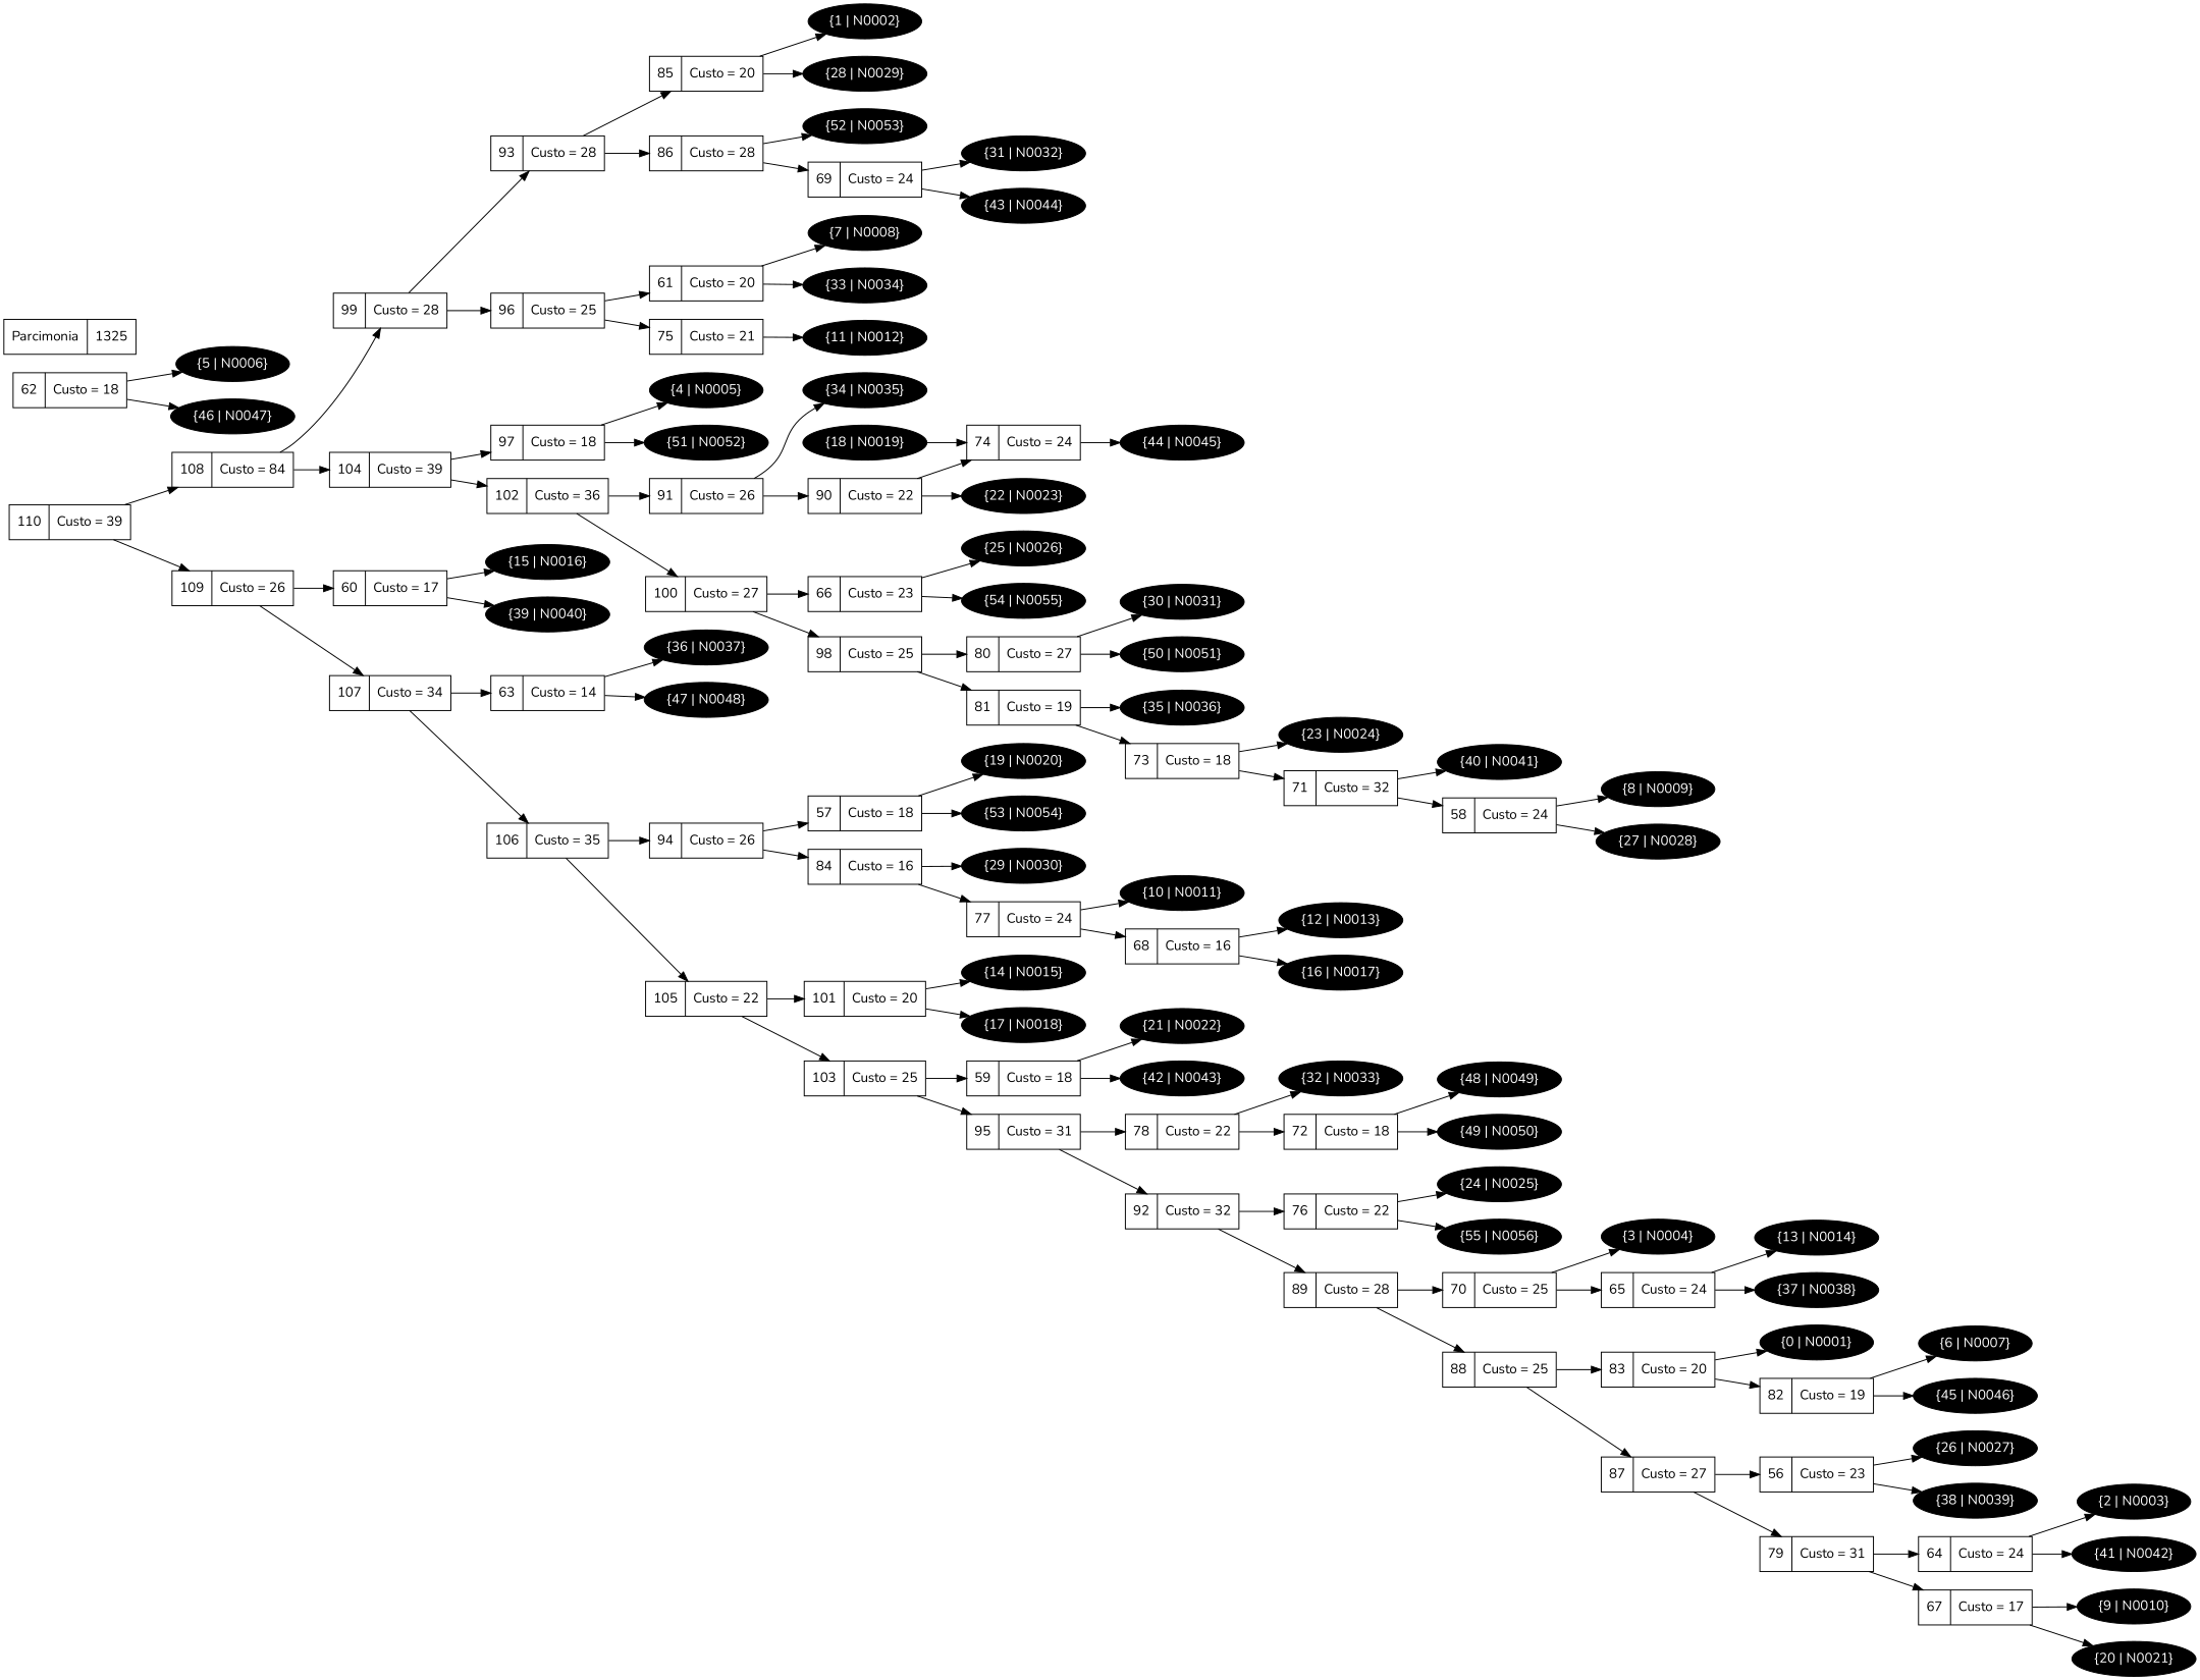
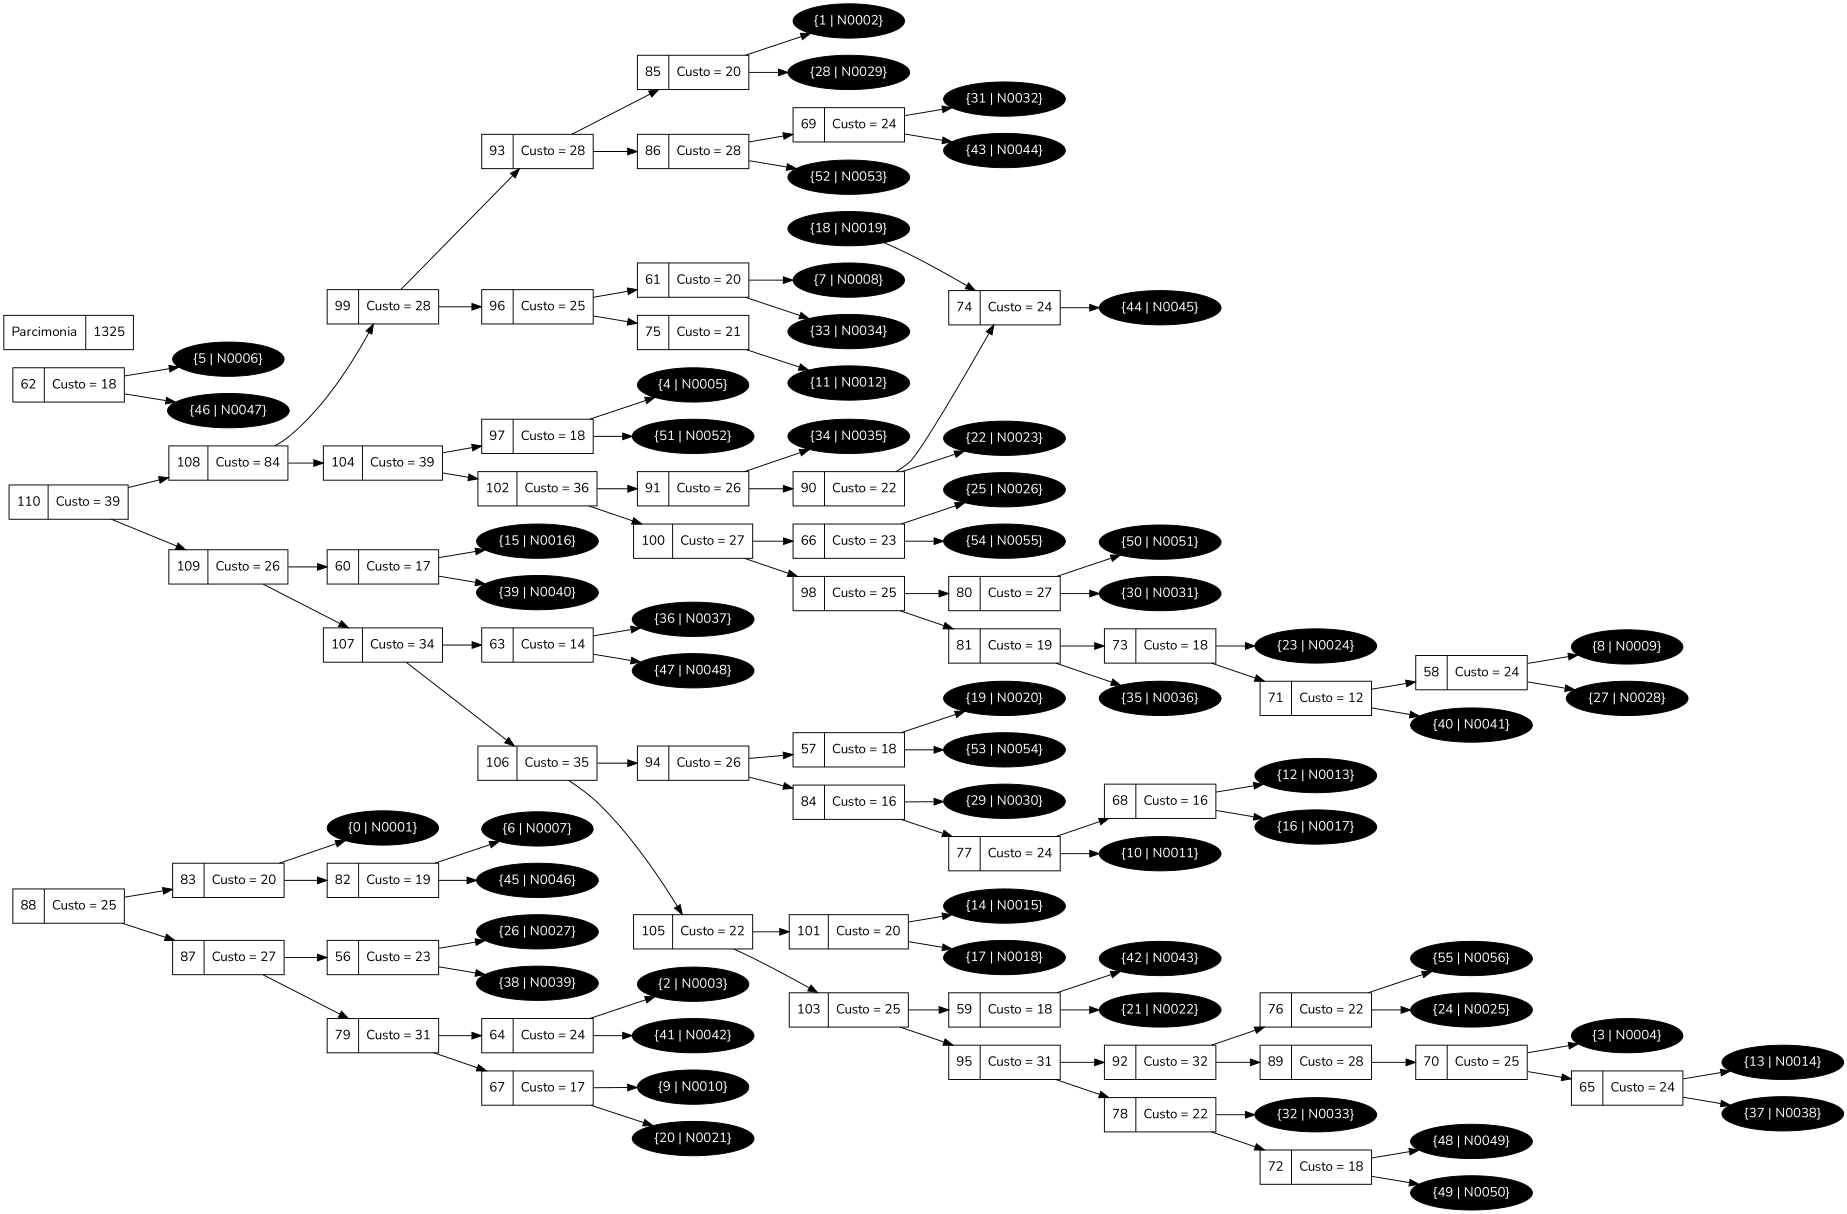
  digraph {
    fontname=Nunito
    rankdir=LR
    node [fontname=Nunito]
    edge [fontname=Nunito]
    n1 [color=black fontcolor=white fontsize=14 height=0.5 label="{0 | N0001}" style=filled]
    n2 [color=black fontcolor=white fontsize=14 height=0.5 label="{1 | N0002}" style=filled]
    n3 [color=black fontcolor=white fontsize=14 height=0.5 label="{2 | N0003}" style=filled]
    n4 [color=black fontcolor=white fontsize=14 height=0.5 label="{3 | N0004}" style=filled]
    n5 [color=black fontcolor=white fontsize=14 height=0.5 label="{4 | N0005}" style=filled]
    n6 [color=black fontcolor=white fontsize=14 height=0.5 label="{5 | N0006}" style=filled]
    n7 [color=black fontcolor=white fontsize=14 height=0.5 label="{6 | N0007}" style=filled]
    n8 [color=black fontcolor=white fontsize=14 height=0.5 label="{7 | N0008}" style=filled]
    n9 [color=black fontcolor=white fontsize=14 height=0.5 label="{8 | N0009}" style=filled]
    n10 [color=black fontcolor=white fontsize=14 height=0.5 label="{9 | N0010}" style=filled]
    n11 [color=black fontcolor=white fontsize=14 height=0.5 label="{10 | N0011}" style=filled]
    n12 [color=black fontcolor=white fontsize=14 height=0.5 label="{11 | N0012}" style=filled]
    n13 [color=black fontcolor=white fontsize=14 height=0.5 label="{12 | N0013}" style=filled]
    n14 [color=black fontcolor=white fontsize=14 height=0.5 label="{13 | N0014}" style=filled]
    n15 [color=black fontcolor=white fontsize=14 height=0.5 label="{14 | N0015}" style=filled]
    n16 [color=black fontcolor=white fontsize=14 height=0.5 label="{15 | N0016}" style=filled]
    n17 [color=black fontcolor=white fontsize=14 height=0.5 label="{16 | N0017}" style=filled]
    n18 [color=black fontcolor=white fontsize=14 height=0.5 label="{17 | N0018}" style=filled]
    n19 [color=black fontcolor=white fontsize=14 height=0.5 label="{18 | N0019}" style=filled]
    n20 [label="{74|Custo = 24}" shape=record]
    n21 [color=black fontcolor=white fontsize=14 height=0.5 label="{19 | N0020}" style=filled]
    n22 [color=black fontcolor=white fontsize=14 height=0.5 label="{20 | N0021}" style=filled]
    n23 [color=black fontcolor=white fontsize=14 height=0.5 label="{21 | N0022}" style=filled]
    n24 [color=black fontcolor=white fontsize=14 height=0.5 label="{22 | N0023}" style=filled]
    n25 [color=black fontcolor=white fontsize=14 height=0.5 label="{23 | N0024}" style=filled]
    n26 [color=black fontcolor=white fontsize=14 height=0.5 label="{24 | N0025}" style=filled]
    n27 [color=black fontcolor=white fontsize=14 height=0.5 label="{25 | N0026}" style=filled]
    n28 [color=black fontcolor=white fontsize=14 height=0.5 label="{26 | N0027}" style=filled]
    n29 [color=black fontcolor=white fontsize=14 height=0.5 label="{27 | N0028}" style=filled]
    n30 [color=black fontcolor=white fontsize=14 height=0.5 label="{28 | N0029}" style=filled]
    n31 [color=black fontcolor=white fontsize=14 height=0.5 label="{29 | N0030}" style=filled]
    n32 [color=black fontcolor=white fontsize=14 height=0.5 label="{30 | N0031}" style=filled]
    n33 [color=black fontcolor=white fontsize=14 height=0.5 label="{31 | N0032}" style=filled]
    n34 [color=black fontcolor=white fontsize=14 height=0.5 label="{32 | N0033}" style=filled]
    n35 [color=black fontcolor=white fontsize=14 height=0.5 label="{33 | N0034}" style=filled]
    n36 [color=black fontcolor=white fontsize=14 height=0.5 label="{34 | N0035}" style=filled]
    n37 [color=black fontcolor=white fontsize=14 height=0.5 label="{35 | N0036}" style=filled]
    n38 [color=black fontcolor=white fontsize=14 height=0.5 label="{36 | N0037}" style=filled]
    n39 [color=black fontcolor=white fontsize=14 height=0.5 label="{37 | N0038}" style=filled]
    n40 [color=black fontcolor=white fontsize=14 height=0.5 label="{38 | N0039}" style=filled]
    n41 [color=black fontcolor=white fontsize=14 height=0.5 label="{39 | N0040}" style=filled]
    n42 [color=black fontcolor=white fontsize=14 height=0.5 label="{40 | N0041}" style=filled]
    n43 [color=black fontcolor=white fontsize=14 height=0.5 label="{41 | N0042}" style=filled]
    n44 [color=black fontcolor=white fontsize=14 height=0.5 label="{42 | N0043}" style=filled]
    n45 [color=black fontcolor=white fontsize=14 height=0.5 label="{43 | N0044}" style=filled]
    n46 [color=black fontcolor=white fontsize=14 height=0.5 label="{44 | N0045}" style=filled]
    n47 [color=black fontcolor=white fontsize=14 height=0.5 label="{45 | N0046}" style=filled]
    n48 [color=black fontcolor=white fontsize=14 height=0.5 label="{46 | N0047}" style=filled]
    n49 [color=black fontcolor=white fontsize=14 height=0.5 label="{47 | N0048}" style=filled]
    n50 [color=black fontcolor=white fontsize=14 height=0.5 label="{48 | N0049}" style=filled]
    n51 [color=black fontcolor=white fontsize=14 height=0.5 label="{49 | N0050}" style=filled]
    n52 [color=black fontcolor=white fontsize=14 height=0.5 label="{50 | N0051}" style=filled]
    n53 [color=black fontcolor=white fontsize=14 height=0.5 label="{51 | N0052}" style=filled]
    n54 [color=black fontcolor=white fontsize=14 height=0.5 label="{52 | N0053}" style=filled]
    n55 [color=black fontcolor=white fontsize=14 height=0.5 label="{53 | N0054}" style=filled]
    n56 [color=black fontcolor=white fontsize=14 height=0.5 label="{54 | N0055}" style=filled]
    n57 [color=black fontcolor=white fontsize=14 height=0.5 label="{55 | N0056}" style=filled]
    n58 [label="{56|Custo = 23}" shape=record]
    n59 [label="{57|Custo = 18}" shape=record]
    n60 [label="{58|Custo = 24}" shape=record]
    n61 [label="{59|Custo = 18}" shape=record]
    n62 [label="{60|Custo = 17}" shape=record]
    n63 [label="{61|Custo = 20}" shape=record]
    n64 [label="{62|Custo = 18}" shape=record]
    n65 [label="{63|Custo = 14}" shape=record]
    n66 [label="{64|Custo = 24}" shape=record]
    n67 [label="{65|Custo = 24}" shape=record]
    n68 [label="{66|Custo = 23}" shape=record]
    n69 [label="{67|Custo = 17}" shape=record]
    n70 [label="{68|Custo = 16}" shape=record]
    n71 [label="{69|Custo = 24}" shape=record]
    n72 [label="{70|Custo = 25}" shape=record]
-   n73 [label="{71|Custo = 32}" shape=record]
+   n73 [label="{71|Custo = 12}" shape=record]
    n74 [label="{72|Custo = 18}" shape=record]
    n75 [label="{73|Custo = 18}" shape=record]
    n76 [label="{75|Custo = 21}" shape=record]
    n77 [label="{76|Custo = 22}" shape=record]
    n78 [label="{77|Custo = 24}" shape=record]
    n79 [label="{78|Custo = 22}" shape=record]
    n80 [label="{79|Custo = 31}" shape=record]
    n81 [label="{80|Custo = 27}" shape=record]
    n82 [label="{81|Custo = 19}" shape=record]
    n83 [label="{82|Custo = 19}" shape=record]
    n84 [label="{83|Custo = 20}" shape=record]
    n85 [label="{84|Custo = 16}" shape=record]
    n86 [label="{85|Custo = 20}" shape=record]
    n87 [label="{86|Custo = 28}" shape=record]
    n88 [label="{87|Custo = 27}" shape=record]
    n89 [label="{88|Custo = 25}" shape=record]
    n90 [label="{89|Custo = 28}" shape=record]
    n91 [label="{90|Custo = 22}" shape=record]
    n92 [label="{91|Custo = 26}" shape=record]
    n93 [label="{92|Custo = 32}" shape=record]
    n94 [label="{93|Custo = 28}" shape=record]
    n95 [label="{94|Custo = 26}" shape=record]
    n96 [label="{95|Custo = 31}" shape=record]
    n97 [label="{96|Custo = 25}" shape=record]
    n98 [label="{97|Custo = 18}" shape=record]
    n99 [label="{98|Custo = 25}" shape=record]
    n100 [label="{99|Custo = 28}" shape=record]
    n101 [label="{100|Custo = 27}" shape=record]
    n102 [label="{101|Custo = 20}" shape=record]
    n103 [label="{102|Custo = 36}" shape=record]
    n104 [label="{103|Custo = 25}" shape=record]
    n105 [label="{104|Custo = 39}" shape=record]
    n106 [label="{105|Custo = 22}" shape=record]
    n107 [label="{106|Custo = 35}" shape=record]
    n108 [label="{107|Custo = 34}" shape=record]
    n109 [label="{108|Custo = 84}" shape=record]
    n110 [label="{109|Custo = 26}" shape=record]
    n111 [label="{110|Custo = 39}" shape=record]
    n112 [label="{Parcimonia|1325}" shape=record]
    n19 -> n20
    n20 -> n46
    n58 -> n28
    n58 -> n40
    n59 -> n21
    n59 -> n55
    n60 -> n9
    n60 -> n29
    n61 -> n23
    n61 -> n44
    n62 -> n16
    n62 -> n41
    n63 -> n8
    n63 -> n35
    n64 -> n6
    n64 -> n48
    n65 -> n38
    n65 -> n49
    n66 -> n3
    n66 -> n43
    n67 -> n14
    n67 -> n39
    n68 -> n27
    n68 -> n56
    n69 -> n10
    n69 -> n22
    n70 -> n13
    n70 -> n17
    n71 -> n33
    n71 -> n45
    n72 -> n4
    n72 -> n67
    n73 -> n42
    n73 -> n60
    n74 -> n50
    n74 -> n51
    n75 -> n25
    n75 -> n73
    n76 -> n12
    n77 -> n26
    n77 -> n57
    n78 -> n11
    n78 -> n70
    n79 -> n34
    n79 -> n74
    n80 -> n66
    n80 -> n69
    n81 -> n32
    n81 -> n52
    n82 -> n37
    n82 -> n75
    n83 -> n7
    n83 -> n47
    n84 -> n1
    n84 -> n83
    n85 -> n31
    n85 -> n78
    n86 -> n2
    n86 -> n30
    n87 -> n54
    n87 -> n71
    n88 -> n58
    n88 -> n80
    n89 -> n84
    n89 -> n88
    n90 -> n72
-   n90 -> n89
    n91 -> n20
    n91 -> n24
    n92 -> n36
    n92 -> n91
    n93 -> n77
    n93 -> n90
    n94 -> n86
    n94 -> n87
    n95 -> n59
    n95 -> n85
    n96 -> n79
    n96 -> n93
    n97 -> n63
    n97 -> n76
    n98 -> n5
    n98 -> n53
    n99 -> n81
    n99 -> n82
    n100 -> n94
    n100 -> n97
    n101 -> n68
    n101 -> n99
    n102 -> n15
    n102 -> n18
    n103 -> n92
    n103 -> n101
    n104 -> n61
    n104 -> n96
    n105 -> n98
    n105 -> n103
    n106 -> n102
    n106 -> n104
    n107 -> n95
    n107 -> n106
    n108 -> n65
    n108 -> n107
    n109 -> n100
    n109 -> n105
    n110 -> n62
    n110 -> n108
    n111 -> n109
    n111 -> n110
  }
